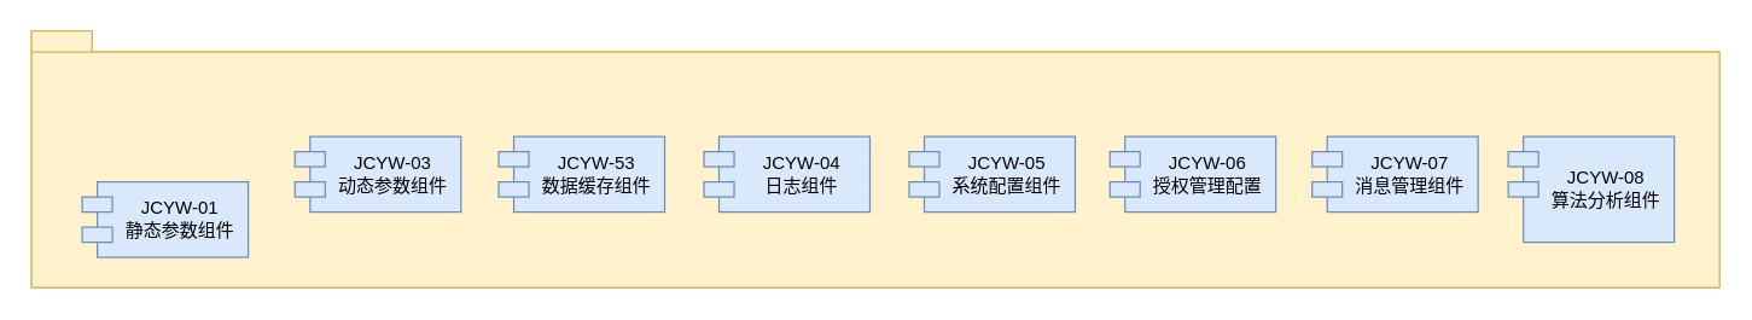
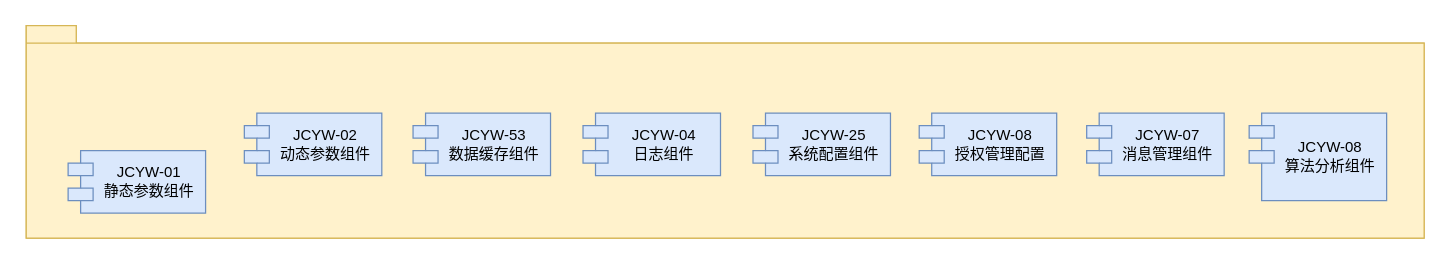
  <mxCell id="0" />
  <mxCell id="1" parent="0" />
  <mxCell id="2" value="" style="shape=folder;fontStyle=1;spacingTop=10;tabWidth=40;tabHeight=14;tabPosition=left;html=1;fontSize=18;verticalAlign=top;fillColor=#fff2cc;strokeColor=#d6b656;" vertex="1" parent="1"><mxGeometry x="20.5" y="20" width="1118.5" height="170" as="geometry" /></mxCell>
  <mxCell id="3" value="JCYW-01&#10;日志组件" style="shape=module;align=center;spacingLeft=20;align=center;verticalAlign=middle;whiteSpace=wrap;labelPosition=center;verticalLabelPosition=middle;fillColor=#dae8fc;strokeColor=#6c8ebf;" vertex="1" parent="1"><mxGeometry x="253" y="90" width="110" height="50" as="geometry" /></mxCell>
  <mxCell id="4" value="JCYW-02&#10;注册中心" style="shape=module;align=center;spacingLeft=20;align=center;verticalAlign=middle;whiteSpace=wrap;labelPosition=center;verticalLabelPosition=middle;fillColor=#dae8fc;strokeColor=#6c8ebf;" vertex="1" parent="1"><mxGeometry x="389" y="90" width="110" height="50" as="geometry" /></mxCell>
  <mxCell id="5" value="JCYW-03&#10;配置中心" style="shape=module;align=center;spacingLeft=20;align=center;verticalAlign=middle;whiteSpace=wrap;labelPosition=center;verticalLabelPosition=middle;fillColor=#dae8fc;strokeColor=#6c8ebf;" vertex="1" parent="1"><mxGeometry x="524" y="90" width="110" height="50" as="geometry" /></mxCell>
  <mxCell id="6" value="JCYW-04&#10;网关组件" style="shape=module;align=center;spacingLeft=20;align=center;verticalAlign=middle;whiteSpace=wrap;labelPosition=center;verticalLabelPosition=middle;fillColor=#dae8fc;strokeColor=#6c8ebf;" vertex="1" parent="1"><mxGeometry x="660" y="90" width="110" height="50" as="geometry" /></mxCell>
  <mxCell id="7" value="JCYW-05&#10;安全组件" style="shape=module;align=center;spacingLeft=20;align=center;verticalAlign=middle;whiteSpace=wrap;labelPosition=center;verticalLabelPosition=middle;fillColor=#dae8fc;strokeColor=#6c8ebf;" vertex="1" parent="1"><mxGeometry x="796" y="90" width="110" height="50" as="geometry" /></mxCell>
  <mxCell id="8" value="" style="shape=folder;fontStyle=1;spacingTop=10;tabWidth=40;tabHeight=14;tabPosition=left;html=1;fontSize=18;verticalAlign=top;fillColor=#fff2cc;strokeColor=#d6b656;" vertex="1" parent="1"><mxGeometry x="20.5" y="20" width="1118.5" height="170" as="geometry" /></mxCell>
  <mxCell id="9" value="JCYW-01&#10;静态参数组件" style="shape=module;align=center;spacingLeft=20;align=center;verticalAlign=middle;whiteSpace=wrap;labelPosition=center;verticalLabelPosition=middle;fillColor=#dae8fc;strokeColor=#6c8ebf;" vertex="1" parent="1"><mxGeometry x="54" y="120" width="110" height="50" as="geometry" /></mxCell>
- <mxCell id="10" value="JCYW-03&#10;动态参数组件" style="shape=module;align=center;spacingLeft=20;align=center;verticalAlign=middle;whiteSpace=wrap;labelPosition=center;verticalLabelPosition=middle;fillColor=#dae8fc;strokeColor=#6c8ebf;" vertex="1" parent="1"><mxGeometry x="195" y="90" width="110" height="50" as="geometry" /></mxCell>
+ <mxCell id="10" value="JCYW-02&#10;动态参数组件" style="shape=module;align=center;spacingLeft=20;align=center;verticalAlign=middle;whiteSpace=wrap;labelPosition=center;verticalLabelPosition=middle;fillColor=#dae8fc;strokeColor=#6c8ebf;" vertex="1" parent="1"><mxGeometry x="195" y="90" width="110" height="50" as="geometry" /></mxCell>
  <mxCell id="11" value="JCYW-53&#10;数据缓存组件" style="shape=module;align=center;spacingLeft=20;align=center;verticalAlign=middle;whiteSpace=wrap;labelPosition=center;verticalLabelPosition=middle;fillColor=#dae8fc;strokeColor=#6c8ebf;" vertex="1" parent="1"><mxGeometry x="330" y="90" width="110" height="50" as="geometry" /></mxCell>
  <mxCell id="12" value="JCYW-04&#10;日志组件" style="shape=module;align=center;spacingLeft=20;align=center;verticalAlign=middle;whiteSpace=wrap;labelPosition=center;verticalLabelPosition=middle;fillColor=#dae8fc;strokeColor=#6c8ebf;" vertex="1" parent="1"><mxGeometry x="466" y="90" width="110" height="50" as="geometry" /></mxCell>
- <mxCell id="13" value="JCYW-05&#10;系统配置组件" style="shape=module;align=center;spacingLeft=20;align=center;verticalAlign=middle;whiteSpace=wrap;labelPosition=center;verticalLabelPosition=middle;fillColor=#dae8fc;strokeColor=#6c8ebf;" vertex="1" parent="1"><mxGeometry x="602" y="90" width="110" height="50" as="geometry" /></mxCell>
- <mxCell id="14" value="JCYW-06&#10;授权管理配置" style="shape=module;align=center;spacingLeft=20;align=center;verticalAlign=middle;whiteSpace=wrap;labelPosition=center;verticalLabelPosition=middle;fillColor=#dae8fc;strokeColor=#6c8ebf;" vertex="1" parent="1"><mxGeometry x="735" y="90" width="110" height="50" as="geometry" /></mxCell>
+ <mxCell id="13" value="JCYW-25&#10;系统配置组件" style="shape=module;align=center;spacingLeft=20;align=center;verticalAlign=middle;whiteSpace=wrap;labelPosition=center;verticalLabelPosition=middle;fillColor=#dae8fc;strokeColor=#6c8ebf;" vertex="1" parent="1"><mxGeometry x="602" y="90" width="110" height="50" as="geometry" /></mxCell>
+ <mxCell id="14" value="JCYW-08&#10;授权管理配置" style="shape=module;align=center;spacingLeft=20;align=center;verticalAlign=middle;whiteSpace=wrap;labelPosition=center;verticalLabelPosition=middle;fillColor=#dae8fc;strokeColor=#6c8ebf;" vertex="1" parent="1"><mxGeometry x="735" y="90" width="110" height="50" as="geometry" /></mxCell>
  <mxCell id="15" value="JCYW-07&#10;消息管理组件" style="shape=module;align=center;spacingLeft=20;align=center;verticalAlign=middle;whiteSpace=wrap;labelPosition=center;verticalLabelPosition=middle;fillColor=#dae8fc;strokeColor=#6c8ebf;" vertex="1" parent="1"><mxGeometry x="869" y="90" width="110" height="50" as="geometry" /></mxCell>
  <mxCell id="16" value="JCYW-08&#10;算法分析组件" style="shape=module;align=center;spacingLeft=20;align=center;verticalAlign=middle;whiteSpace=wrap;labelPosition=center;verticalLabelPosition=middle;fillColor=#dae8fc;strokeColor=#6c8ebf;" vertex="1" parent="1"><mxGeometry x="999" y="90" width="110" height="70" as="geometry" /></mxCell>
